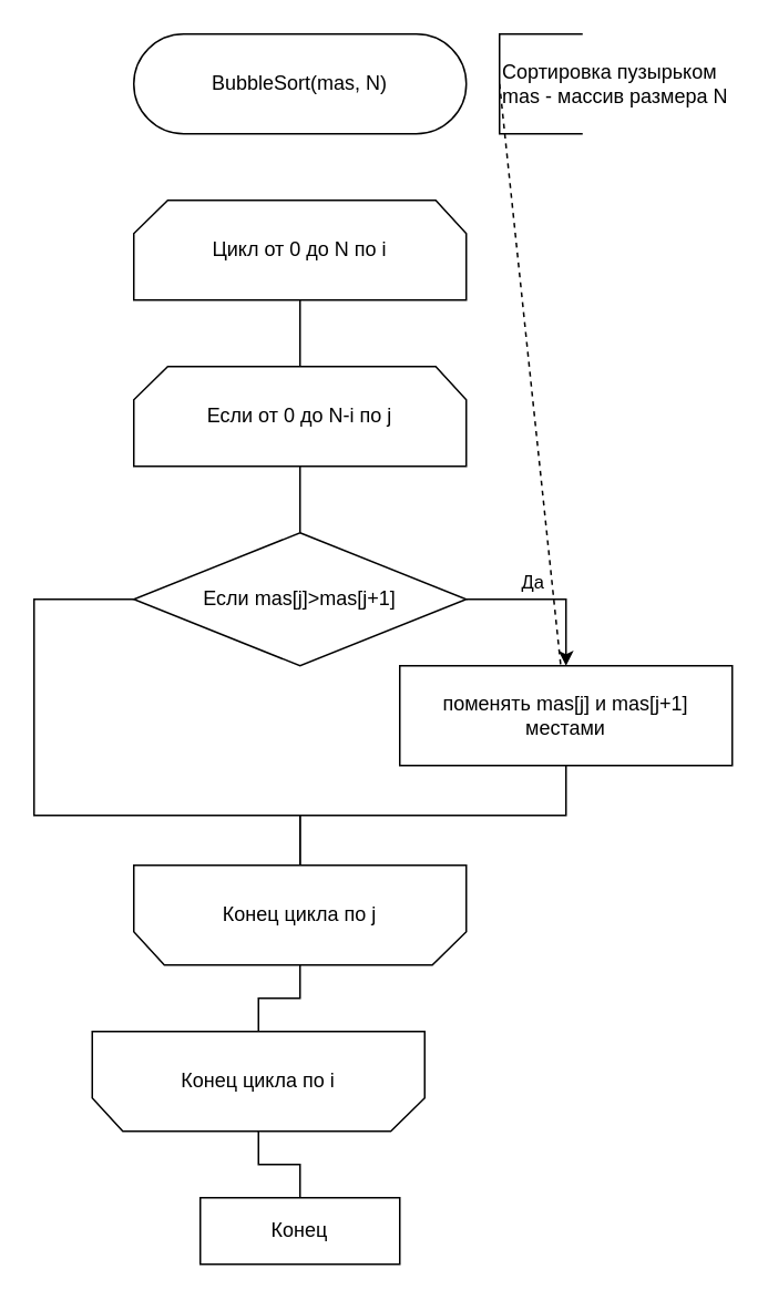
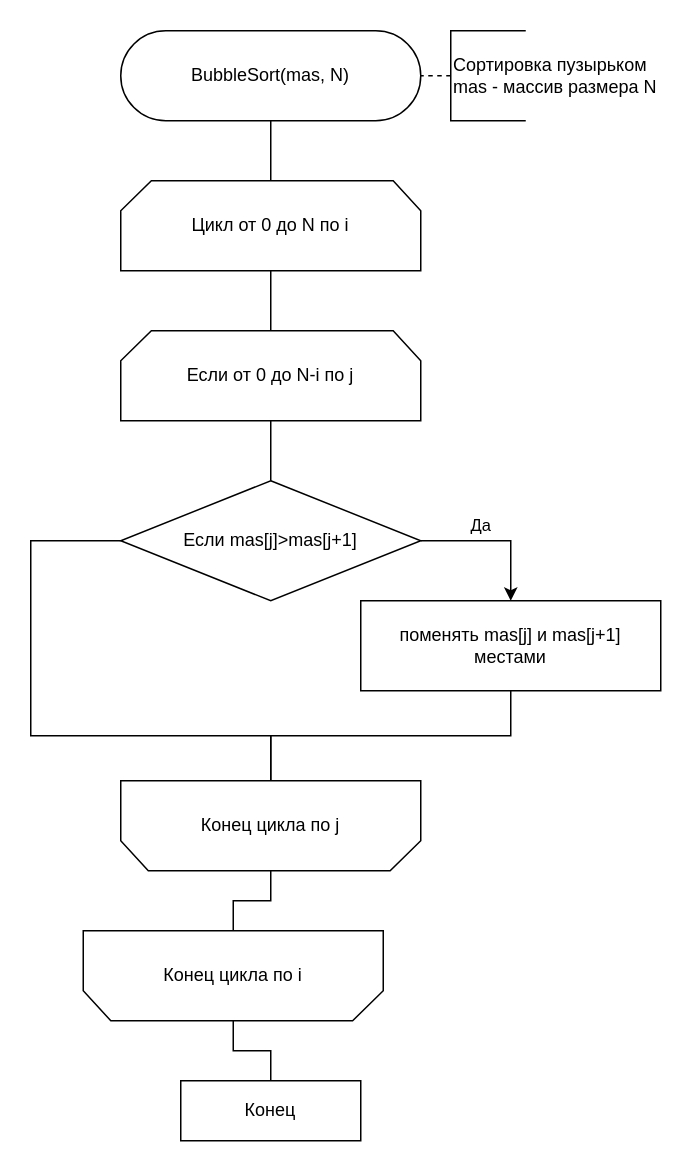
  <mxCell id="0" />
  <mxCell id="1" parent="0" />
+ <mxCell id="2" value="" style="edgeStyle=orthogonalEdgeStyle;rounded=0;orthogonalLoop=1;jettySize=auto;html=1;endArrow=none;exitX=0.5;exitY=1;exitDx=0;exitDy=0;" parent="1" source="17" target="4" edge="1"><mxGeometry relative="1" as="geometry"><mxPoint x="180" y="180" as="sourcePoint" /></mxGeometry></mxCell>
  <mxCell id="3" value="" style="edgeStyle=orthogonalEdgeStyle;rounded=0;orthogonalLoop=1;jettySize=auto;html=1;endArrow=none;" parent="1" source="4" target="6" edge="1"><mxGeometry relative="1" as="geometry" /></mxCell>
  <mxCell id="4" value="Цикл от 0 до N по i" style="strokeWidth=1;html=1;shape=stencil(rZVNb4MwDIZ/Ta5VIFoFxynrTlUvPeycUndEhQQF2q7/vikuGh+DMa8SB/wa3gcbW2FClqkqgIXcqByYeGNhuLa28MJa57ryob9NMbHkGF4wjCMMVVlAUqF2Vk6rXQaYKStnj3DR++rhoE0KDl3FivFX/8z9EjKxxngTbU3ZybTy3kxp49/lX2jGFy+IuT5ijApPyKEC11G/y9ugwMJ3MimYR9oSSN2KGu5vpI+/kwIaaUXpXp8VzIRtCHXxBQ97uDiayduSeDG1OlIvm60jVDfCE9IrYwso5E4lx09nT2b/41cW6r7cg0STzu0ZWkPXm++pBjQOmTYthyj+r0OvgU+wWBIs+JMdKGVQ/kaS2RImhtbrg4mo1ZExEvJgHUzM10FnGZ4jY6M7MKhVPNdq4QY=);whiteSpace=wrap;" parent="1" vertex="1"><mxGeometry x="80" y="120" width="200" height="60" as="geometry" /></mxCell>
  <mxCell id="5" value="" style="edgeStyle=orthogonalEdgeStyle;rounded=0;orthogonalLoop=1;jettySize=auto;html=1;endArrow=none;" parent="1" source="6" target="9" edge="1"><mxGeometry relative="1" as="geometry" /></mxCell>
  <mxCell id="6" value="Если от 0 до N-i по j" style="strokeWidth=1;html=1;shape=stencil(rZVNb4MwDIZ/Ta5VIFoFxynrTlUvPeycUndEhQQF2q7/vikuGh+DMa8SB/wa3gcbW2FClqkqgIXcqByYeGNhuLa28MJa57ryob9NMbHkGF4wjCMMVVlAUqF2Vk6rXQaYKStnj3DR++rhoE0KDl3FivFX/8z9EjKxxngTbU3ZybTy3kxp49/lX2jGFy+IuT5ijApPyKEC11G/y9ugwMJ3MimYR9oSSN2KGu5vpI+/kwIaaUXpXp8VzIRtCHXxBQ97uDiayduSeDG1OlIvm60jVDfCE9IrYwso5E4lx09nT2b/41cW6r7cg0STzu0ZWkPXm++pBjQOmTYthyj+r0OvgU+wWBIs+JMdKGVQ/kaS2RImhtbrg4mo1ZExEvJgHUzM10FnGZ4jY6M7MKhVPNdq4QY=);whiteSpace=wrap;" parent="1" vertex="1"><mxGeometry x="80" y="220" width="200" height="60" as="geometry" /></mxCell>
  <mxCell id="7" value="Да" style="edgeStyle=orthogonalEdgeStyle;rounded=0;orthogonalLoop=1;jettySize=auto;html=1;entryX=0.5;entryY=0;entryDx=0;entryDy=0;exitX=1;exitY=0.5;exitDx=0;exitDy=0;" parent="1" source="9" target="11" edge="1"><mxGeometry x="-0.2" y="10" relative="1" as="geometry"><mxPoint as="offset" /></mxGeometry></mxCell>
  <mxCell id="8" style="edgeStyle=orthogonalEdgeStyle;rounded=0;orthogonalLoop=1;jettySize=auto;html=1;entryX=0.5;entryY=1;entryDx=0;entryDy=0;entryPerimeter=0;exitX=0;exitY=0.5;exitDx=0;exitDy=0;endArrow=none;" parent="1" source="9" target="13" edge="1"><mxGeometry relative="1" as="geometry"><Array as="points"><mxPoint x="20" y="360" /><mxPoint x="20" y="490" /><mxPoint x="180" y="490" /></Array></mxGeometry></mxCell>
  <mxCell id="9" value="Если mas[j]&amp;gt;mas[j+1]" style="rhombus;whiteSpace=wrap;html=1;" parent="1" vertex="1"><mxGeometry x="80" y="320" width="200" height="80" as="geometry" /></mxCell>
  <mxCell id="10" style="edgeStyle=orthogonalEdgeStyle;rounded=0;orthogonalLoop=1;jettySize=auto;html=1;entryX=0.5;entryY=1;entryDx=0;entryDy=0;entryPerimeter=0;endArrow=none;" parent="1" source="11" target="13" edge="1"><mxGeometry relative="1" as="geometry" /></mxCell>
  <mxCell id="11" value="поменять mas[j] и mas[j+1] местами" style="rounded=0;whiteSpace=wrap;html=1;" parent="1" vertex="1"><mxGeometry x="240" y="400" width="200" height="60" as="geometry" /></mxCell>
  <mxCell id="12" value="" style="edgeStyle=orthogonalEdgeStyle;rounded=0;orthogonalLoop=1;jettySize=auto;html=1;endArrow=none;" parent="1" source="13" target="15" edge="1"><mxGeometry relative="1" as="geometry" /></mxCell>
  <mxCell id="13" value="Конец цикла по j" style="strokeWidth=1;html=1;shape=stencil(rZVNb4MwDIZ/Ta5VIFoFxynrTlUvPeycUndEhQQF2q7/vikuGh+DMa8SB/wa3gcbW2FClqkqgIXcqByYeGNhuLa28MJa57ryob9NMbHkGF4wjCMMVVlAUqF2Vk6rXQaYKStnj3DR++rhoE0KDl3FivFX/8z9EjKxxngTbU3ZybTy3kxp49/lX2jGFy+IuT5ijApPyKEC11G/y9ugwMJ3MimYR9oSSN2KGu5vpI+/kwIaaUXpXp8VzIRtCHXxBQ97uDiayduSeDG1OlIvm60jVDfCE9IrYwso5E4lx09nT2b/41cW6r7cg0STzu0ZWkPXm++pBjQOmTYthyj+r0OvgU+wWBIs+JMdKGVQ/kaS2RImhtbrg4mo1ZExEvJgHUzM10FnGZ4jY6M7MKhVPNdq4QY=);whiteSpace=wrap;direction=west;" parent="1" vertex="1"><mxGeometry x="80" y="520" width="200" height="60" as="geometry" /></mxCell>
  <mxCell id="14" value="" style="edgeStyle=orthogonalEdgeStyle;rounded=0;orthogonalLoop=1;jettySize=auto;html=1;endArrow=none;" parent="1" source="15" target="16" edge="1"><mxGeometry relative="1" as="geometry" /></mxCell>
  <mxCell id="15" value="Конец цикла по i" style="strokeWidth=1;html=1;shape=stencil(rZVNb4MwDIZ/Ta5VIFoFxynrTlUvPeycUndEhQQF2q7/vikuGh+DMa8SB/wa3gcbW2FClqkqgIXcqByYeGNhuLa28MJa57ryob9NMbHkGF4wjCMMVVlAUqF2Vk6rXQaYKStnj3DR++rhoE0KDl3FivFX/8z9EjKxxngTbU3ZybTy3kxp49/lX2jGFy+IuT5ijApPyKEC11G/y9ugwMJ3MimYR9oSSN2KGu5vpI+/kwIaaUXpXp8VzIRtCHXxBQ97uDiayduSeDG1OlIvm60jVDfCE9IrYwso5E4lx09nT2b/41cW6r7cg0STzu0ZWkPXm++pBjQOmTYthyj+r0OvgU+wWBIs+JMdKGVQ/kaS2RImhtbrg4mo1ZExEvJgHUzM10FnGZ4jY6M7MKhVPNdq4QY=);whiteSpace=wrap;direction=west;" parent="1" vertex="1"><mxGeometry x="55" y="620" width="200" height="60" as="geometry" /></mxCell>
  <mxCell id="16" value="Конец" style="whiteSpace=wrap;html=1;arcSize=50;rounded=0;" parent="1" vertex="1"><mxGeometry x="120" y="720" width="120" height="40" as="geometry" /></mxCell>
  <mxCell id="17" value="BubbleSort(mas, N)" style="rounded=1;whiteSpace=wrap;html=1;arcSize=50;" vertex="1" parent="1"><mxGeometry x="80" y="20" width="200" height="60" as="geometry" /></mxCell>
  <mxCell id="18" value="&lt;div&gt;Сортировка пузырьком&lt;/div&gt;mas - массив размера N" style="strokeWidth=1;html=1;shape=mxgraph.flowchart.annotation_1;align=left;pointerEvents=1;" vertex="1" parent="1"><mxGeometry x="300" y="20" width="50" height="60" as="geometry" /></mxCell>
- <mxCell id="19" value="" style="endArrow=none;dashed=1;html=1;exitX=0;exitY=0.5;exitDx=0;exitDy=0;exitPerimeter=0;" edge="1" parent="1" source="18" target="11"><mxGeometry width="50" height="50" relative="1" as="geometry"><mxPoint x="410" y="200" as="sourcePoint" /><mxPoint x="260" y="50" as="targetPoint" /></mxGeometry></mxCell>
+ <mxCell id="19" value="" style="endArrow=none;dashed=1;html=1;exitX=0;exitY=0.5;exitDx=0;exitDy=0;exitPerimeter=0;entryX=1;entryY=0.5;entryDx=0;entryDy=0;" edge="1" parent="1" source="18" target="17"><mxGeometry width="50" height="50" relative="1" as="geometry"><mxPoint x="410" y="200" as="sourcePoint" /><mxPoint x="260" y="50" as="targetPoint" /></mxGeometry></mxCell>
